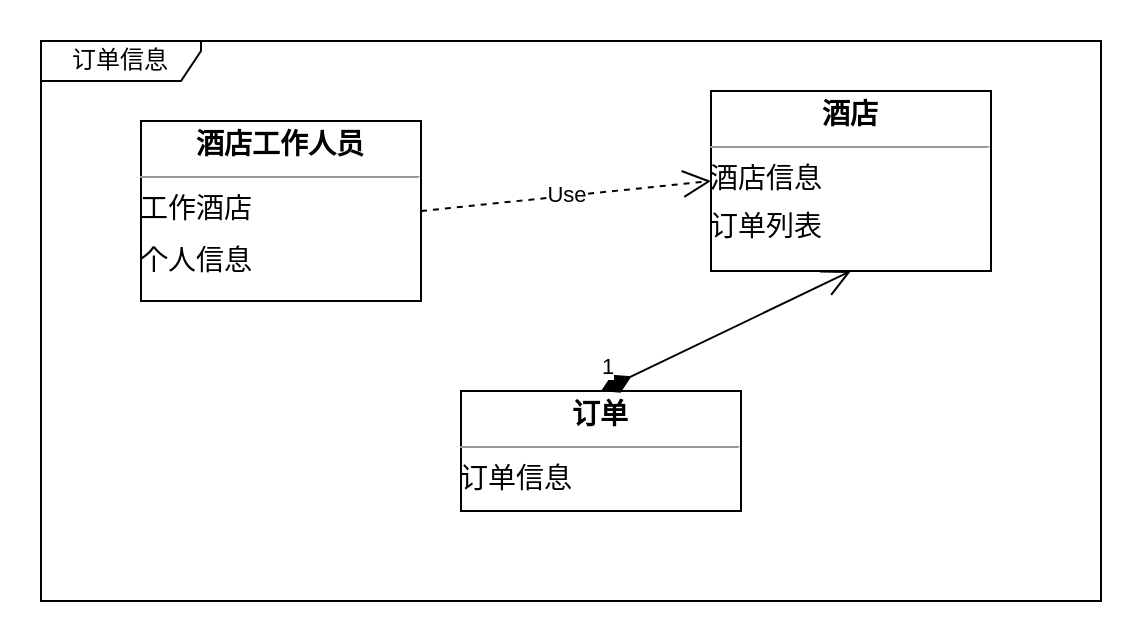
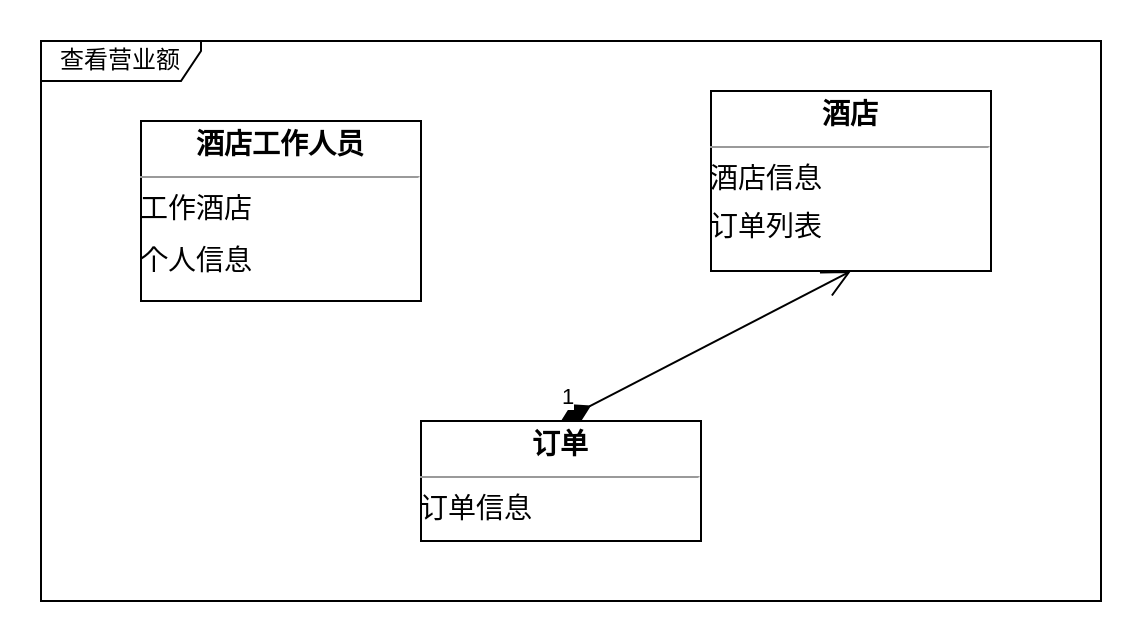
  <mxCell id="0" />
  <mxCell id="1" parent="0" />
- <mxCell id="2" value="订单信息" style="shape=umlFrame;whiteSpace=wrap;html=1;width=80;height=20;" vertex="1" parent="1"><mxGeometry x="20" y="20" width="530" height="280" as="geometry" /></mxCell>
+ <mxCell id="2" value="查看营业额" style="shape=umlFrame;whiteSpace=wrap;html=1;width=80;height=20;" vertex="1" parent="1"><mxGeometry x="20" y="20" width="530" height="280" as="geometry" /></mxCell>
  <mxCell id="3" value="&lt;p style=&quot;margin: 4px 0px 0px ; text-align: center ; font-size: 14px&quot;&gt;&lt;b&gt;&lt;font style=&quot;font-size: 14px&quot;&gt;酒店工作人员&lt;/font&gt;&lt;/b&gt;&lt;/p&gt;&lt;hr size=&quot;1&quot; style=&quot;font-size: 14px&quot;&gt;&lt;div style=&quot;height: 2px ; font-size: 14px&quot;&gt;工作酒店&lt;/div&gt;&lt;div style=&quot;height: 2px ; font-size: 14px&quot;&gt;&lt;br&gt;&lt;/div&gt;&lt;div style=&quot;height: 2px ; font-size: 14px&quot;&gt;&lt;br&gt;&lt;/div&gt;&lt;div style=&quot;height: 2px ; font-size: 14px&quot;&gt;&lt;br&gt;&lt;/div&gt;&lt;div style=&quot;height: 2px ; font-size: 14px&quot;&gt;&lt;br&gt;&lt;/div&gt;&lt;div style=&quot;height: 2px ; font-size: 14px&quot;&gt;&lt;br&gt;&lt;/div&gt;&lt;div style=&quot;height: 2px ; font-size: 14px&quot;&gt;&lt;br&gt;&lt;/div&gt;&lt;div style=&quot;height: 2px ; font-size: 14px&quot;&gt;&lt;br&gt;&lt;/div&gt;&lt;div style=&quot;height: 2px ; font-size: 14px&quot;&gt;&lt;br&gt;&lt;/div&gt;&lt;div style=&quot;height: 2px ; font-size: 14px&quot;&gt;&lt;br&gt;&lt;/div&gt;&lt;div style=&quot;height: 2px ; font-size: 14px&quot;&gt;&lt;br&gt;&lt;/div&gt;&lt;div style=&quot;height: 2px ; font-size: 14px&quot;&gt;&lt;br&gt;&lt;/div&gt;&lt;div style=&quot;height: 2px ; font-size: 14px&quot;&gt;&lt;br&gt;&lt;/div&gt;&lt;div style=&quot;height: 2px ; font-size: 14px&quot;&gt;个人信息&lt;/div&gt;" style="verticalAlign=top;align=left;overflow=fill;fontSize=12;fontFamily=Helvetica;html=1;" vertex="1" parent="1"><mxGeometry x="70" y="60" width="140" height="90" as="geometry" /></mxCell>
  <mxCell id="4" value="&lt;p style=&quot;margin: 4px 0px 0px ; text-align: center ; font-size: 14px&quot;&gt;&lt;b&gt;&lt;font style=&quot;font-size: 14px&quot;&gt;酒店&lt;/font&gt;&lt;/b&gt;&lt;/p&gt;&lt;hr size=&quot;1&quot; style=&quot;font-size: 14px&quot;&gt;&lt;div style=&quot;height: 2px ; font-size: 14px&quot;&gt;&lt;font style=&quot;font-size: 14px&quot;&gt;酒店信息&lt;/font&gt;&lt;/div&gt;&lt;div style=&quot;height: 2px ; font-size: 14px&quot;&gt;&lt;font style=&quot;font-size: 14px&quot;&gt;&lt;br&gt;&lt;/font&gt;&lt;/div&gt;&lt;div style=&quot;height: 2px ; font-size: 14px&quot;&gt;&lt;font style=&quot;font-size: 14px&quot;&gt;&lt;br&gt;&lt;/font&gt;&lt;/div&gt;&lt;div style=&quot;height: 2px ; font-size: 14px&quot;&gt;&lt;font style=&quot;font-size: 14px&quot;&gt;&lt;br&gt;&lt;/font&gt;&lt;/div&gt;&lt;div style=&quot;height: 2px ; font-size: 14px&quot;&gt;&lt;font style=&quot;font-size: 14px&quot;&gt;&lt;br&gt;&lt;/font&gt;&lt;/div&gt;&lt;div style=&quot;height: 2px ; font-size: 14px&quot;&gt;&lt;font style=&quot;font-size: 14px&quot;&gt;&lt;br&gt;&lt;/font&gt;&lt;/div&gt;&lt;div style=&quot;height: 2px ; font-size: 14px&quot;&gt;&lt;font style=&quot;font-size: 14px&quot;&gt;&lt;br&gt;&lt;/font&gt;&lt;/div&gt;&lt;div style=&quot;height: 2px ; font-size: 14px&quot;&gt;&lt;font style=&quot;font-size: 14px&quot;&gt;&lt;br&gt;&lt;/font&gt;&lt;/div&gt;&lt;div style=&quot;height: 2px ; font-size: 14px&quot;&gt;&lt;font style=&quot;font-size: 14px&quot;&gt;&lt;br&gt;&lt;/font&gt;&lt;/div&gt;&lt;div style=&quot;height: 2px ; font-size: 14px&quot;&gt;&lt;font style=&quot;font-size: 14px&quot;&gt;&lt;br&gt;&lt;/font&gt;&lt;/div&gt;&lt;div style=&quot;height: 2px ; font-size: 14px&quot;&gt;&lt;font style=&quot;font-size: 14px&quot;&gt;&lt;br&gt;&lt;/font&gt;&lt;/div&gt;&lt;div style=&quot;height: 2px ; font-size: 14px&quot;&gt;&lt;font style=&quot;font-size: 14px&quot;&gt;&lt;br&gt;&lt;/font&gt;&lt;/div&gt;&lt;div style=&quot;height: 2px ; font-size: 14px&quot;&gt;&lt;font style=&quot;font-size: 14px&quot;&gt;订单列表&lt;/font&gt;&lt;/div&gt;" style="verticalAlign=top;align=left;overflow=fill;fontSize=12;fontFamily=Helvetica;html=1;" vertex="1" parent="1"><mxGeometry x="355" y="45" width="140" height="90" as="geometry" /></mxCell>
- <mxCell id="5" value="&lt;p style=&quot;margin: 4px 0px 0px ; text-align: center ; font-size: 14px&quot;&gt;&lt;b&gt;&lt;font style=&quot;font-size: 14px&quot;&gt;订单&lt;/font&gt;&lt;/b&gt;&lt;/p&gt;&lt;hr size=&quot;1&quot; style=&quot;font-size: 14px&quot;&gt;&lt;div style=&quot;height: 2px ; font-size: 14px&quot;&gt;&lt;font style=&quot;font-size: 14px&quot;&gt;订单信息&lt;/font&gt;&lt;/div&gt;" style="verticalAlign=top;align=left;overflow=fill;fontSize=12;fontFamily=Helvetica;html=1;" vertex="1" parent="1"><mxGeometry x="230" y="195" width="140" height="60" as="geometry" /></mxCell>
+ <mxCell id="5" value="&lt;p style=&quot;margin: 4px 0px 0px ; text-align: center ; font-size: 14px&quot;&gt;&lt;b&gt;&lt;font style=&quot;font-size: 14px&quot;&gt;订单&lt;/font&gt;&lt;/b&gt;&lt;/p&gt;&lt;hr size=&quot;1&quot; style=&quot;font-size: 14px&quot;&gt;&lt;div style=&quot;height: 2px ; font-size: 14px&quot;&gt;&lt;font style=&quot;font-size: 14px&quot;&gt;订单信息&lt;/font&gt;&lt;/div&gt;" style="verticalAlign=top;align=left;overflow=fill;fontSize=12;fontFamily=Helvetica;html=1;" vertex="1" parent="1"><mxGeometry x="210" y="210" width="140" height="60" as="geometry" /></mxCell>
  <mxCell id="6" value="1" style="endArrow=open;html=1;endSize=12;startArrow=diamondThin;startSize=14;startFill=1;align=left;verticalAlign=bottom;entryX=0.5;entryY=1;entryDx=0;entryDy=0;exitX=0.5;exitY=0;exitDx=0;exitDy=0;" edge="1" parent="1" source="5" target="4"><mxGeometry x="-1" y="3" relative="1" as="geometry"><mxPoint x="210" y="290" as="sourcePoint" /><mxPoint x="370" y="290" as="targetPoint" /></mxGeometry></mxCell>
- <mxCell id="7" value="Use" style="endArrow=open;endSize=12;dashed=1;html=1;entryX=0;entryY=0.5;entryDx=0;entryDy=0;exitX=1;exitY=0.5;exitDx=0;exitDy=0;" edge="1" parent="1" source="3" target="4"><mxGeometry width="160" relative="1" as="geometry"><mxPoint x="180" y="160" as="sourcePoint" /><mxPoint x="340" y="160" as="targetPoint" /></mxGeometry></mxCell>
